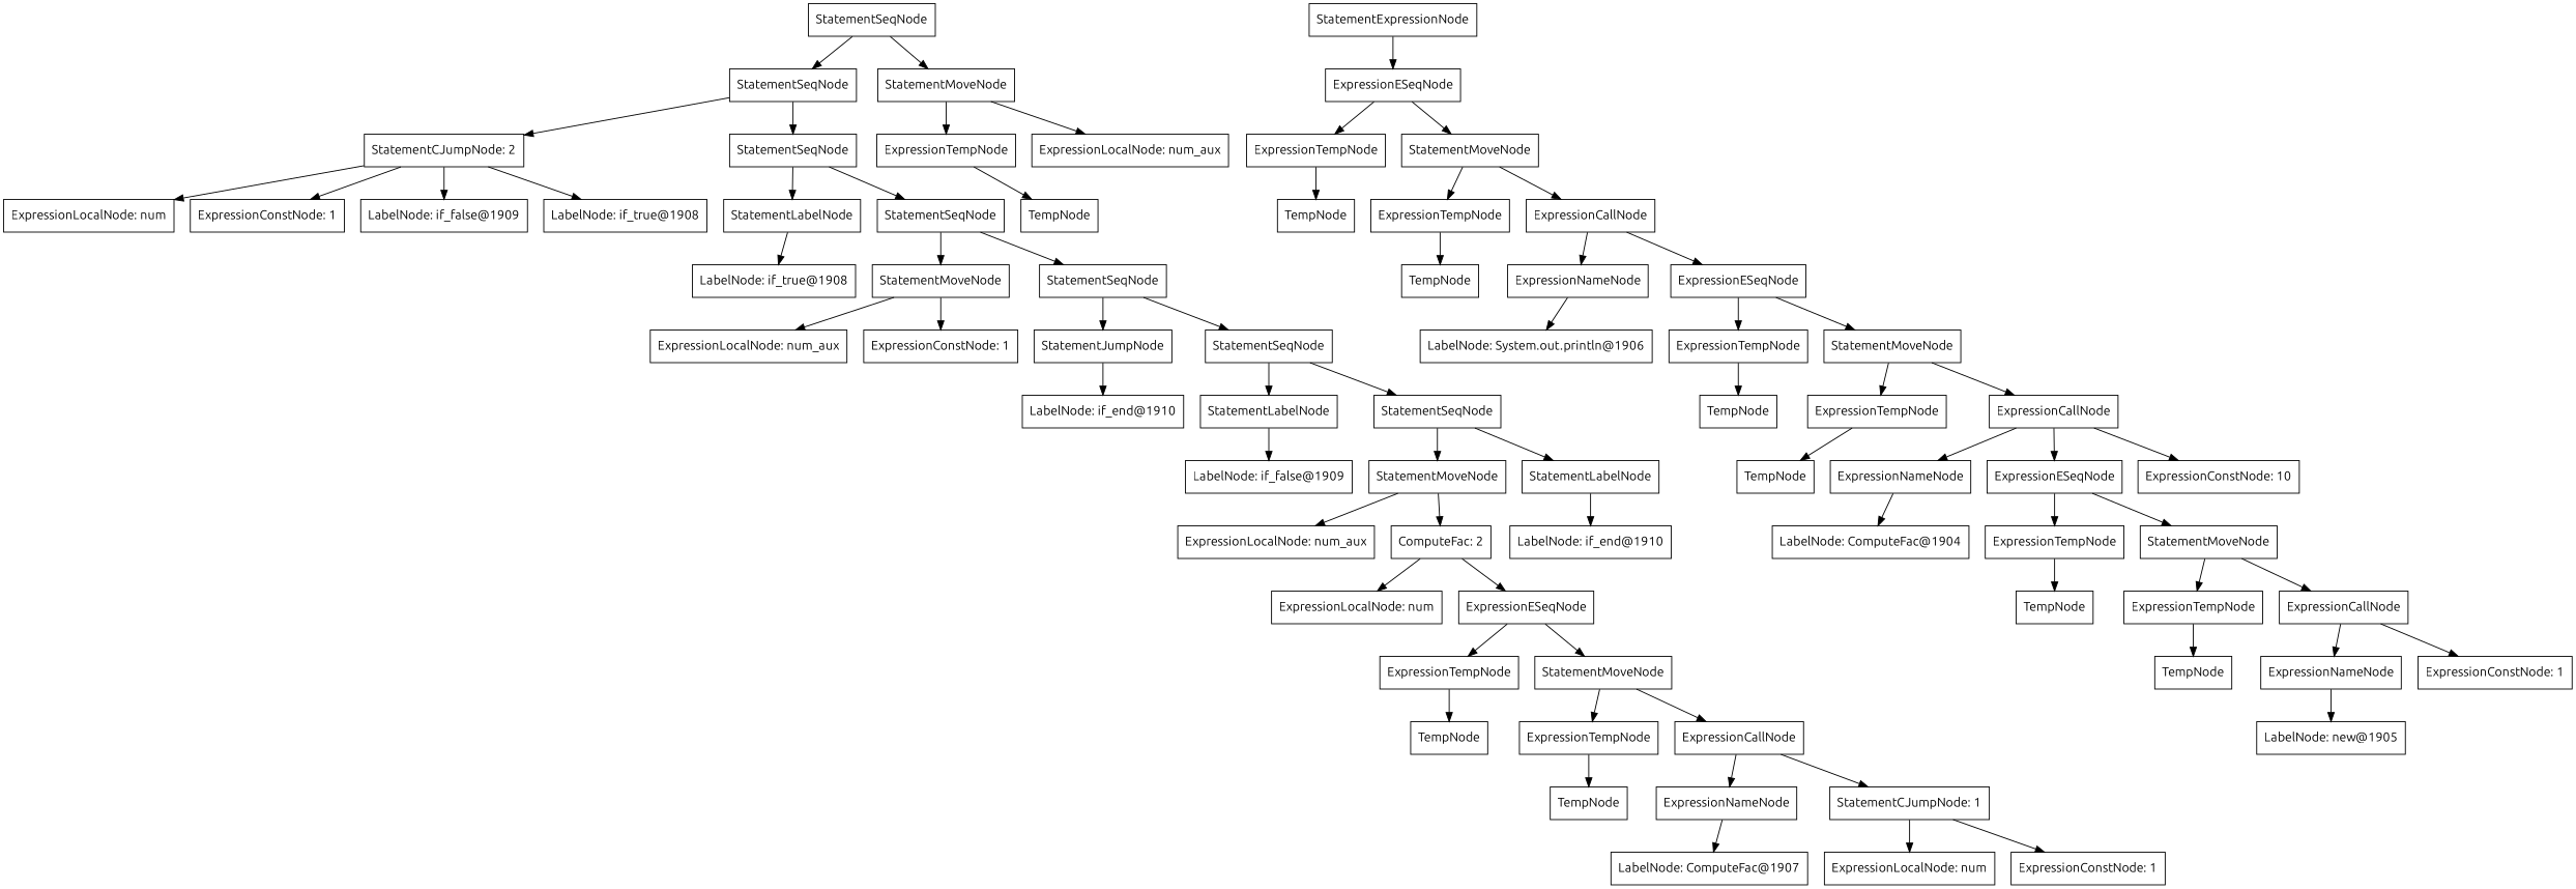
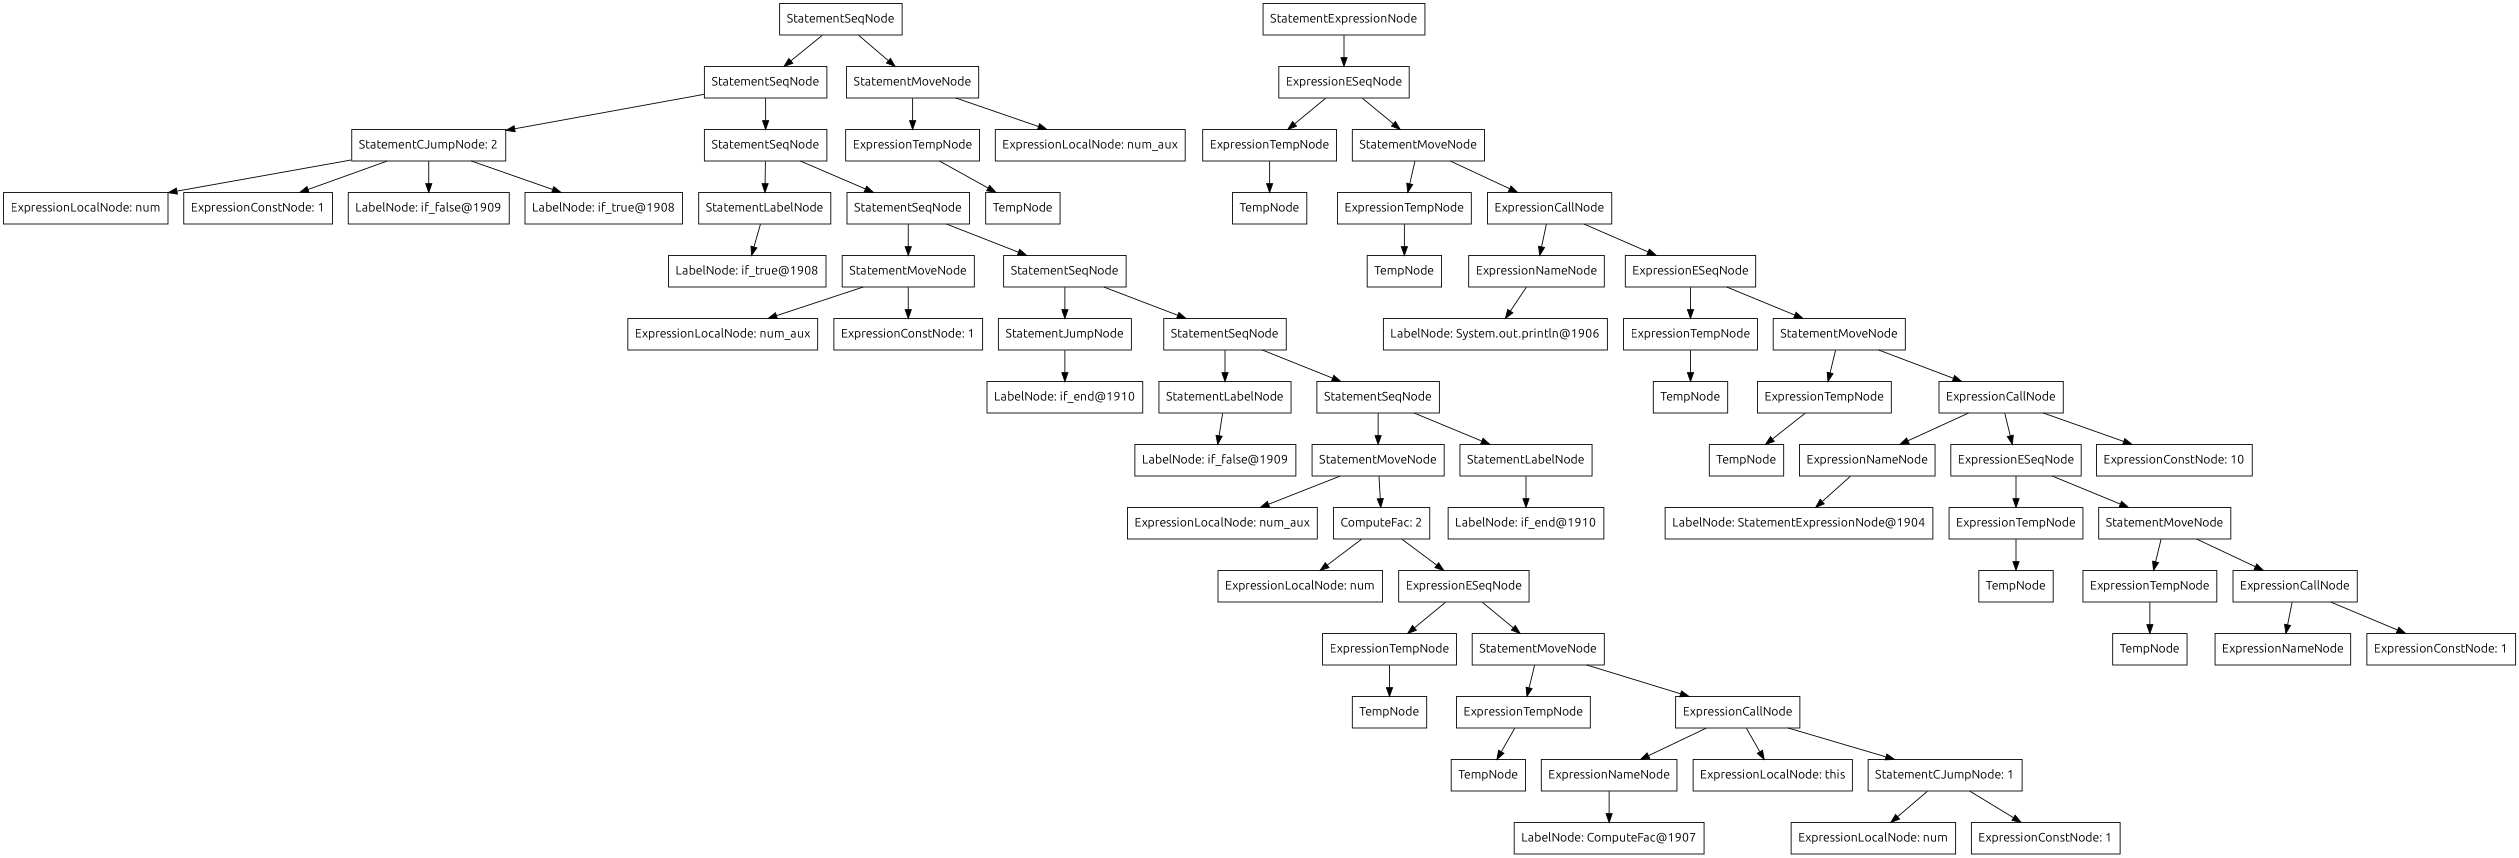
  digraph {
    fontname=Ubuntu
    node [fontname=Ubuntu shape=box]
    edge [fontname=Ubuntu]
    n1 [label=StatementSeqNode]
    n2 [label=StatementSeqNode]
    n3 [label=StatementMoveNode]
    n4 [label="StatementCJumpNode: 2"]
    n5 [label=StatementSeqNode]
    n6 [label=ExpressionTempNode]
    n7 [label="ExpressionLocalNode: num_aux"]
    n8 [label="ExpressionLocalNode: num"]
    n9 [label="ExpressionConstNode: 1"]
    n10 [label="LabelNode: if_false@1909"]
    n11 [label="LabelNode: if_true@1908"]
    n12 [label=StatementLabelNode]
    n13 [label=StatementSeqNode]
    n14 [label="LabelNode: if_true@1908"]
    n15 [label=StatementMoveNode]
    n16 [label=StatementSeqNode]
    n17 [label="ExpressionLocalNode: num_aux"]
    n18 [label="ExpressionConstNode: 1"]
    n19 [label=StatementJumpNode]
    n20 [label=StatementSeqNode]
    n21 [label="LabelNode: if_end@1910"]
    n22 [label=StatementLabelNode]
    n23 [label=StatementSeqNode]
    n24 [label="LabelNode: if_false@1909"]
    n25 [label=StatementMoveNode]
    n26 [label=StatementLabelNode]
    n27 [label="ExpressionLocalNode: num_aux"]
    n28 [label="ComputeFac: 2"]
    n29 [label="LabelNode: if_end@1910"]
    n30 [label="ExpressionLocalNode: num"]
    n31 [label=ExpressionESeqNode]
    n32 [label=ExpressionTempNode]
    n33 [label=StatementMoveNode]
    n34 [label=TempNode]
    n35 [label=ExpressionTempNode]
    n36 [label=ExpressionCallNode]
    n37 [label=TempNode]
    n38 [label=ExpressionNameNode]
+   n39 [label="ExpressionLocalNode: this"]
    n40 [label="StatementCJumpNode: 1"]
    n41 [label="LabelNode: ComputeFac@1907"]
    n42 [label="ExpressionLocalNode: num"]
    n43 [label="ExpressionConstNode: 1"]
    n44 [label=TempNode]
    n45 [label=StatementExpressionNode]
    n46 [label=ExpressionESeqNode]
    n47 [label=ExpressionTempNode]
    n48 [label=StatementMoveNode]
    n49 [label=TempNode]
    n50 [label=ExpressionTempNode]
    n51 [label=ExpressionCallNode]
    n52 [label=TempNode]
    n53 [label=ExpressionNameNode]
    n54 [label=ExpressionESeqNode]
    n55 [label="LabelNode: System.out.println@1906"]
    n56 [label=ExpressionTempNode]
    n57 [label=StatementMoveNode]
    n58 [label=TempNode]
    n59 [label=ExpressionTempNode]
    n60 [label=ExpressionCallNode]
    n61 [label=TempNode]
    n62 [label=ExpressionNameNode]
    n63 [label=ExpressionESeqNode]
    n64 [label="ExpressionConstNode: 10"]
-   n65 [label="LabelNode: ComputeFac@1904"]
+   n65 [label="LabelNode: StatementExpressionNode@1904"]
    n66 [label=ExpressionTempNode]
    n67 [label=StatementMoveNode]
    n68 [label=TempNode]
    n69 [label=ExpressionTempNode]
    n70 [label=ExpressionCallNode]
    n71 [label=TempNode]
    n72 [label=ExpressionNameNode]
    n73 [label="ExpressionConstNode: 1"]
-   n74 [label="LabelNode: new@1905"]
    n1 -> n2
    n1 -> n3
    n2 -> n4
    n2 -> n5
    n3 -> n6
    n3 -> n7
    n4 -> n8
    n4 -> n9
    n4 -> n10
    n4 -> n11
    n5 -> n12
    n5 -> n13
    n6 -> n44
    n12 -> n14
    n13 -> n15
    n13 -> n16
    n15 -> n17
    n15 -> n18
    n16 -> n19
    n16 -> n20
    n19 -> n21
    n20 -> n22
    n20 -> n23
    n22 -> n24
    n23 -> n25
    n23 -> n26
    n25 -> n27
    n25 -> n28
    n26 -> n29
    n28 -> n30
    n28 -> n31
    n31 -> n32
    n31 -> n33
    n32 -> n34
    n33 -> n35
    n33 -> n36
    n35 -> n37
    n36 -> n38
+   n36 -> n39
    n36 -> n40
    n38 -> n41
    n40 -> n42
    n40 -> n43
    n45 -> n46
    n46 -> n47
    n46 -> n48
    n47 -> n49
    n48 -> n50
    n48 -> n51
    n50 -> n52
    n51 -> n53
    n51 -> n54
    n53 -> n55
    n54 -> n56
    n54 -> n57
    n56 -> n58
    n57 -> n59
    n57 -> n60
    n59 -> n61
    n60 -> n62
    n60 -> n63
    n60 -> n64
    n62 -> n65
    n63 -> n66
    n63 -> n67
    n66 -> n68
    n67 -> n69
    n67 -> n70
    n69 -> n71
    n70 -> n72
    n70 -> n73
-   n72 -> n74
  }
